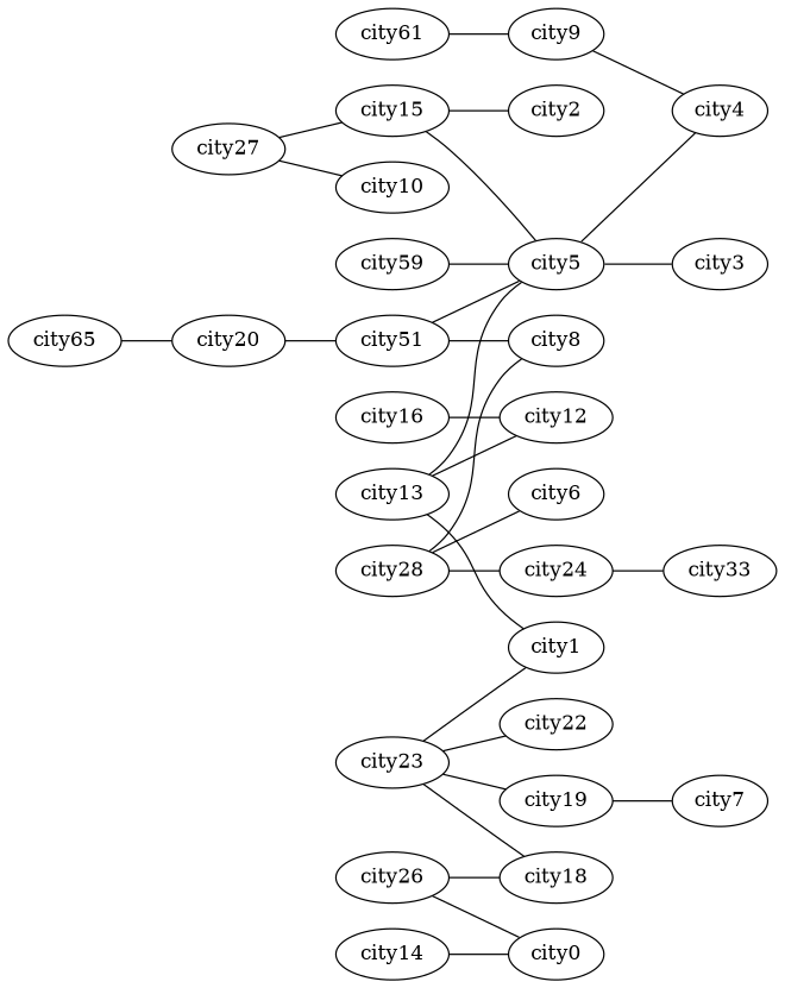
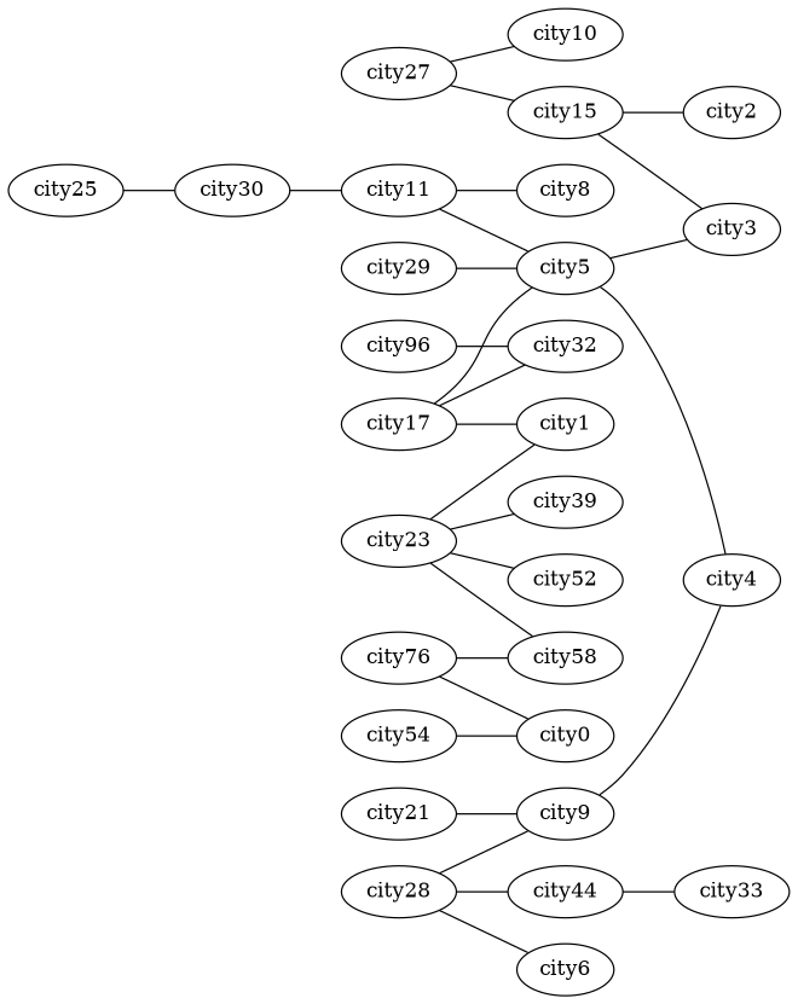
  graph {
    rankdir=LR
-   city21 [label=city61]
+   city21
    city9
    city4
-   city25 [label=city65]
-   city20
-   city11 [label=city51]
+   city25
+   city20 [label=city30]
+   city11
    city5
    city8
    city23
-   city22
+   city22 [label=city52]
    city1
-   city19
-   city18
-   city7
-   city17 [label=city13]
-   city12
+   city19 [label=city39]
+   city18 [label=city58]
+   city17
+   city12 [label=city32]
    city3
-   city26
+   city26 [label=city76]
    city0
    city28
    city6
-   city24
+   city24 [label=city44]
    n23 [label=city33]
    city15
    city2
    city27
    city10
-   city29 [label=city59]
-   city14
-   city16
+   city29
+   city14 [label=city54]
+   city16 [label=city96]
    city21 -- city9
    city9 -- city4
    city25 -- city20
    city20 -- city11
    city11 -- city5
    city11 -- city8
    city5 -- city4
    city5 -- city3
    city23 -- city22
    city23 -- city1
    city23 -- city19
    city23 -- city18
-   city19 -- city7
    city17 -- city5
    city17 -- city1
    city17 -- city12
    city26 -- city18
    city26 -- city0
-   city28 -- city8
+   city28 -- city9
    city28 -- city6
    city28 -- city24
    city24 -- n23
-   city15 -- city5
+   city15 -- city3
    city15 -- city2
    city27 -- city15
    city27 -- city10
    city29 -- city5
    city14 -- city0
    city16 -- city12
  }
